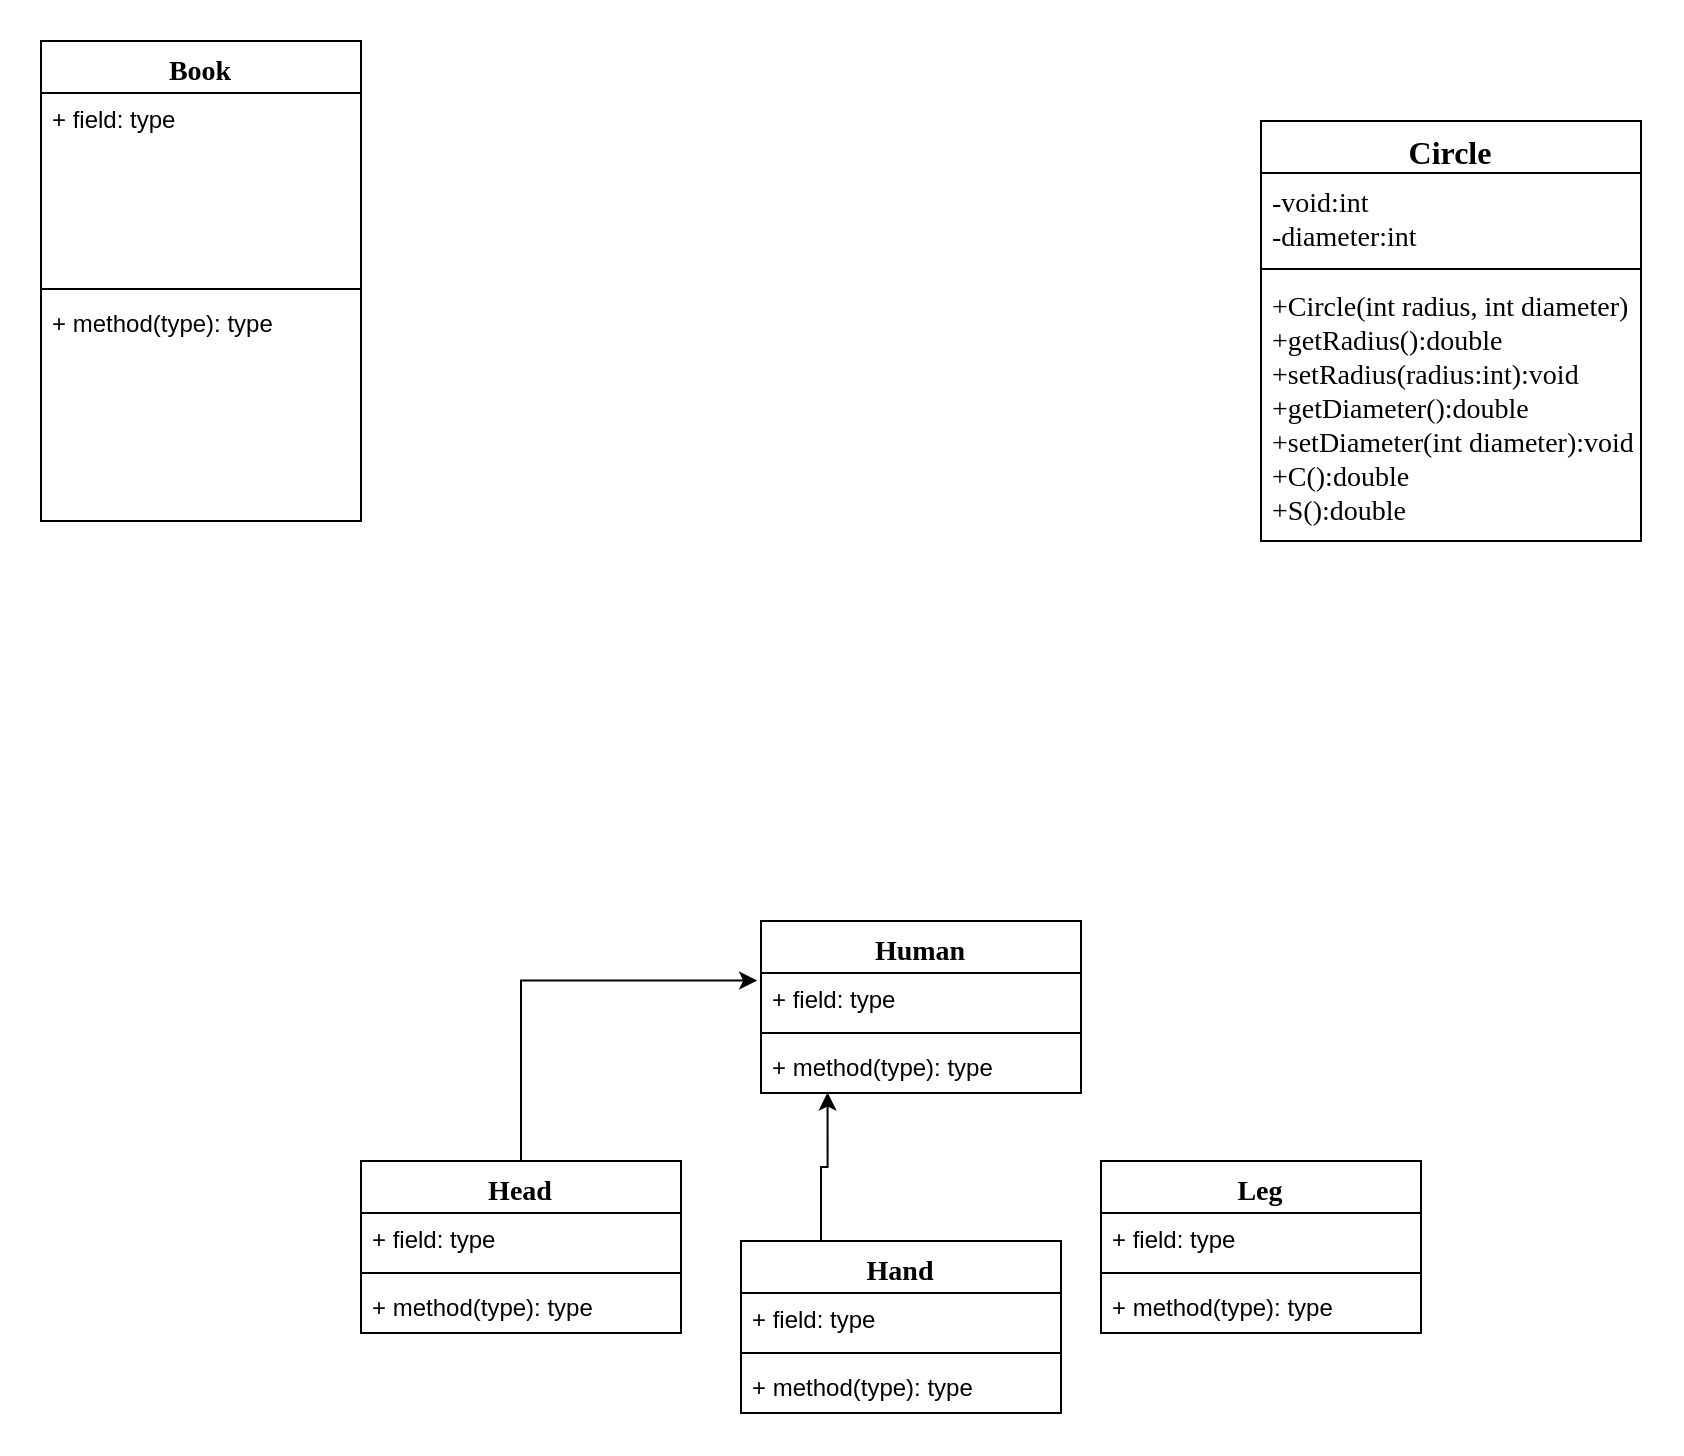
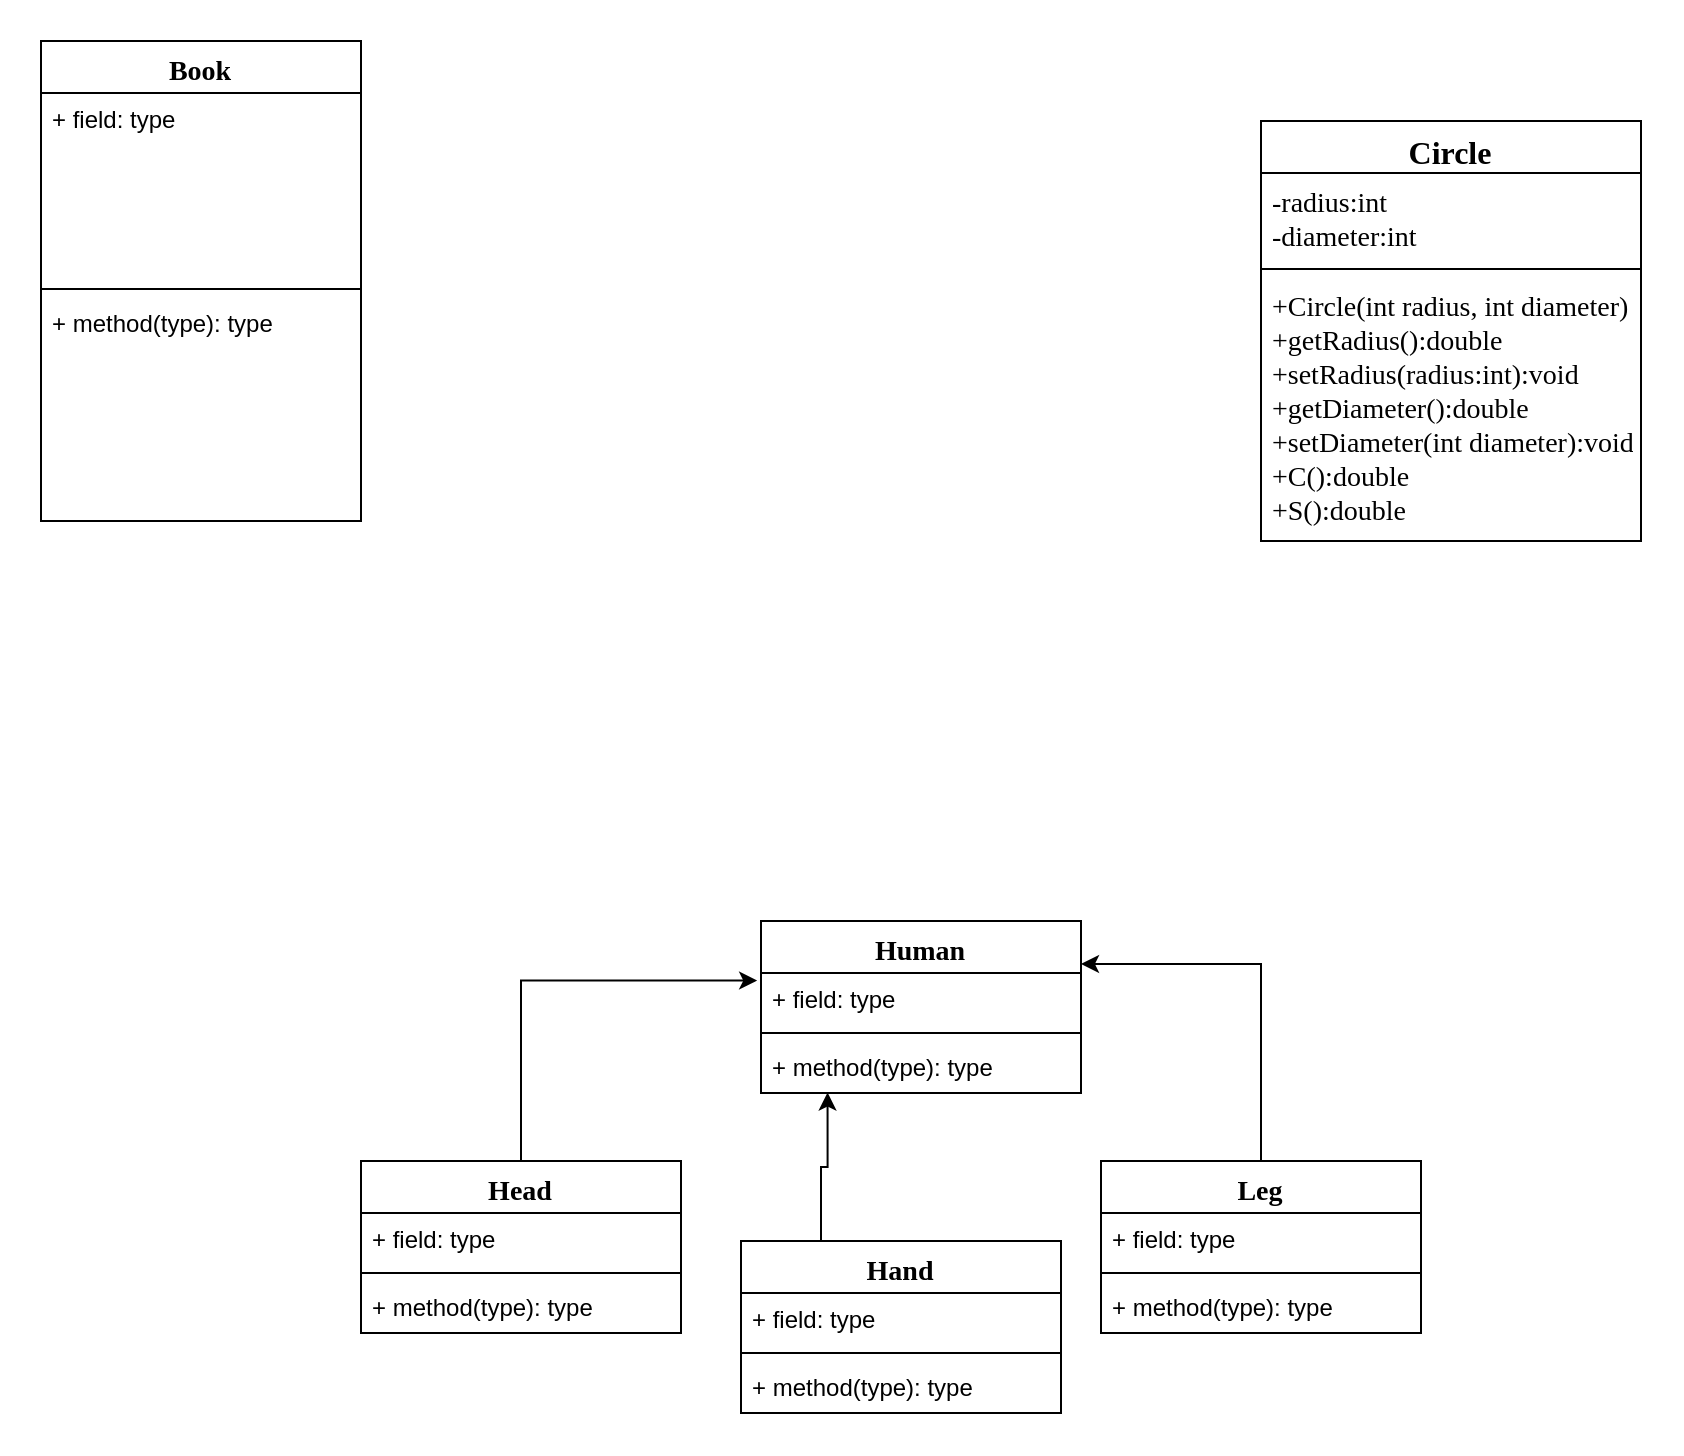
  <mxCell id="0" />
  <mxCell id="1" parent="0" />
  <mxCell id="2" value="Circle" style="swimlane;fontStyle=1;align=center;verticalAlign=top;childLayout=stackLayout;horizontal=1;startSize=26;horizontalStack=0;resizeParent=1;resizeParentMax=0;resizeLast=0;collapsible=1;marginBottom=0;fontFamily=Times New Roman;fontSize=16;" vertex="1" parent="1"><mxGeometry x="630" y="60" width="190" height="210" as="geometry" /></mxCell>
- <mxCell id="3" value="-void:int&#10;-diameter:int" style="text;strokeColor=none;fillColor=none;align=left;verticalAlign=top;spacingLeft=4;spacingRight=4;overflow=hidden;rotatable=0;points=[[0,0.5],[1,0.5]];portConstraint=eastwest;fontSize=14;fontFamily=Times New Roman;" vertex="1" parent="2"><mxGeometry y="26" width="190" height="44" as="geometry" /></mxCell>
+ <mxCell id="3" value="-radius:int&#10;-diameter:int" style="text;strokeColor=none;fillColor=none;align=left;verticalAlign=top;spacingLeft=4;spacingRight=4;overflow=hidden;rotatable=0;points=[[0,0.5],[1,0.5]];portConstraint=eastwest;fontSize=14;fontFamily=Times New Roman;" vertex="1" parent="2"><mxGeometry y="26" width="190" height="44" as="geometry" /></mxCell>
  <mxCell id="4" value="" style="line;strokeWidth=1;fillColor=none;align=left;verticalAlign=middle;spacingTop=-1;spacingLeft=3;spacingRight=3;rotatable=0;labelPosition=right;points=[];portConstraint=eastwest;" vertex="1" parent="2"><mxGeometry y="70" width="190" height="8" as="geometry" /></mxCell>
  <mxCell id="5" value="+Circle(int radius, int diameter)&#10;+getRadius():double&#10;+setRadius(radius:int):void&#10;+getDiameter():double&#10;+setDiameter(int diameter):void&#10;+C():double&#10;+S():double" style="text;strokeColor=none;fillColor=none;align=left;verticalAlign=top;spacingLeft=4;spacingRight=4;overflow=hidden;rotatable=0;points=[[0,0.5],[1,0.5]];portConstraint=eastwest;fontSize=14;fontFamily=Times New Roman;" vertex="1" parent="2"><mxGeometry y="78" width="190" height="132" as="geometry" /></mxCell>
  <mxCell id="6" value="Book" style="swimlane;fontStyle=1;align=center;verticalAlign=top;childLayout=stackLayout;horizontal=1;startSize=26;horizontalStack=0;resizeParent=1;resizeParentMax=0;resizeLast=0;collapsible=1;marginBottom=0;fontFamily=Times New Roman;fontSize=14;" vertex="1" parent="1"><mxGeometry x="20" y="20" width="160" height="240" as="geometry" /></mxCell>
  <mxCell id="7" value="+ field: type" style="text;strokeColor=none;fillColor=none;align=left;verticalAlign=top;spacingLeft=4;spacingRight=4;overflow=hidden;rotatable=0;points=[[0,0.5],[1,0.5]];portConstraint=eastwest;" vertex="1" parent="6"><mxGeometry y="26" width="160" height="94" as="geometry" /></mxCell>
  <mxCell id="8" value="" style="line;strokeWidth=1;fillColor=none;align=left;verticalAlign=middle;spacingTop=-1;spacingLeft=3;spacingRight=3;rotatable=0;labelPosition=right;points=[];portConstraint=eastwest;" vertex="1" parent="6"><mxGeometry y="120" width="160" height="8" as="geometry" /></mxCell>
  <mxCell id="9" value="+ method(type): type" style="text;strokeColor=none;fillColor=none;align=left;verticalAlign=top;spacingLeft=4;spacingRight=4;overflow=hidden;rotatable=0;points=[[0,0.5],[1,0.5]];portConstraint=eastwest;" vertex="1" parent="6"><mxGeometry y="128" width="160" height="112" as="geometry" /></mxCell>
  <mxCell id="10" value="Human" style="swimlane;fontStyle=1;align=center;verticalAlign=top;childLayout=stackLayout;horizontal=1;startSize=26;horizontalStack=0;resizeParent=1;resizeParentMax=0;resizeLast=0;collapsible=1;marginBottom=0;fontFamily=Times New Roman;fontSize=14;" vertex="1" parent="1"><mxGeometry x="380" y="460" width="160" height="86" as="geometry" /></mxCell>
  <mxCell id="11" value="+ field: type" style="text;strokeColor=none;fillColor=none;align=left;verticalAlign=top;spacingLeft=4;spacingRight=4;overflow=hidden;rotatable=0;points=[[0,0.5],[1,0.5]];portConstraint=eastwest;" vertex="1" parent="10"><mxGeometry y="26" width="160" height="26" as="geometry" /></mxCell>
  <mxCell id="12" value="" style="line;strokeWidth=1;fillColor=none;align=left;verticalAlign=middle;spacingTop=-1;spacingLeft=3;spacingRight=3;rotatable=0;labelPosition=right;points=[];portConstraint=eastwest;" vertex="1" parent="10"><mxGeometry y="52" width="160" height="8" as="geometry" /></mxCell>
  <mxCell id="13" value="+ method(type): type" style="text;strokeColor=none;fillColor=none;align=left;verticalAlign=top;spacingLeft=4;spacingRight=4;overflow=hidden;rotatable=0;points=[[0,0.5],[1,0.5]];portConstraint=eastwest;" vertex="1" parent="10"><mxGeometry y="60" width="160" height="26" as="geometry" /></mxCell>
+ <mxCell id="14" style="edgeStyle=orthogonalEdgeStyle;rounded=0;orthogonalLoop=1;jettySize=auto;html=1;exitX=0.5;exitY=0;exitDx=0;exitDy=0;entryX=1;entryY=0.25;entryDx=0;entryDy=0;fontFamily=Times New Roman;fontSize=14;" edge="1" parent="1" source="25" target="10"><mxGeometry relative="1" as="geometry" /></mxCell>
  <mxCell id="15" style="edgeStyle=orthogonalEdgeStyle;rounded=0;orthogonalLoop=1;jettySize=auto;html=1;exitX=0.5;exitY=0;exitDx=0;exitDy=0;entryX=-0.012;entryY=0.146;entryDx=0;entryDy=0;entryPerimeter=0;fontFamily=Times New Roman;fontSize=14;" edge="1" parent="1" source="21" target="11"><mxGeometry relative="1" as="geometry" /></mxCell>
  <mxCell id="16" style="edgeStyle=orthogonalEdgeStyle;rounded=0;orthogonalLoop=1;jettySize=auto;html=1;exitX=0.25;exitY=0;exitDx=0;exitDy=0;entryX=0.208;entryY=0.992;entryDx=0;entryDy=0;entryPerimeter=0;fontFamily=Times New Roman;fontSize=14;" edge="1" parent="1" source="17" target="13"><mxGeometry relative="1" as="geometry" /></mxCell>
  <mxCell id="17" value="Hand" style="swimlane;fontStyle=1;align=center;verticalAlign=top;childLayout=stackLayout;horizontal=1;startSize=26;horizontalStack=0;resizeParent=1;resizeParentMax=0;resizeLast=0;collapsible=1;marginBottom=0;fontFamily=Times New Roman;fontSize=14;" vertex="1" parent="1"><mxGeometry x="370" y="620" width="160" height="86" as="geometry" /></mxCell>
  <mxCell id="18" value="+ field: type" style="text;strokeColor=none;fillColor=none;align=left;verticalAlign=top;spacingLeft=4;spacingRight=4;overflow=hidden;rotatable=0;points=[[0,0.5],[1,0.5]];portConstraint=eastwest;" vertex="1" parent="17"><mxGeometry y="26" width="160" height="26" as="geometry" /></mxCell>
  <mxCell id="19" value="" style="line;strokeWidth=1;fillColor=none;align=left;verticalAlign=middle;spacingTop=-1;spacingLeft=3;spacingRight=3;rotatable=0;labelPosition=right;points=[];portConstraint=eastwest;" vertex="1" parent="17"><mxGeometry y="52" width="160" height="8" as="geometry" /></mxCell>
  <mxCell id="20" value="+ method(type): type" style="text;strokeColor=none;fillColor=none;align=left;verticalAlign=top;spacingLeft=4;spacingRight=4;overflow=hidden;rotatable=0;points=[[0,0.5],[1,0.5]];portConstraint=eastwest;" vertex="1" parent="17"><mxGeometry y="60" width="160" height="26" as="geometry" /></mxCell>
  <mxCell id="21" value="Head" style="swimlane;fontStyle=1;align=center;verticalAlign=top;childLayout=stackLayout;horizontal=1;startSize=26;horizontalStack=0;resizeParent=1;resizeParentMax=0;resizeLast=0;collapsible=1;marginBottom=0;fontFamily=Times New Roman;fontSize=14;" vertex="1" parent="1"><mxGeometry x="180" y="580" width="160" height="86" as="geometry" /></mxCell>
  <mxCell id="22" value="+ field: type" style="text;strokeColor=none;fillColor=none;align=left;verticalAlign=top;spacingLeft=4;spacingRight=4;overflow=hidden;rotatable=0;points=[[0,0.5],[1,0.5]];portConstraint=eastwest;" vertex="1" parent="21"><mxGeometry y="26" width="160" height="26" as="geometry" /></mxCell>
  <mxCell id="23" value="" style="line;strokeWidth=1;fillColor=none;align=left;verticalAlign=middle;spacingTop=-1;spacingLeft=3;spacingRight=3;rotatable=0;labelPosition=right;points=[];portConstraint=eastwest;" vertex="1" parent="21"><mxGeometry y="52" width="160" height="8" as="geometry" /></mxCell>
  <mxCell id="24" value="+ method(type): type" style="text;strokeColor=none;fillColor=none;align=left;verticalAlign=top;spacingLeft=4;spacingRight=4;overflow=hidden;rotatable=0;points=[[0,0.5],[1,0.5]];portConstraint=eastwest;" vertex="1" parent="21"><mxGeometry y="60" width="160" height="26" as="geometry" /></mxCell>
  <mxCell id="25" value="Leg" style="swimlane;fontStyle=1;align=center;verticalAlign=top;childLayout=stackLayout;horizontal=1;startSize=26;horizontalStack=0;resizeParent=1;resizeParentMax=0;resizeLast=0;collapsible=1;marginBottom=0;fontFamily=Times New Roman;fontSize=14;" vertex="1" parent="1"><mxGeometry x="550" y="580" width="160" height="86" as="geometry" /></mxCell>
  <mxCell id="26" value="+ field: type" style="text;strokeColor=none;fillColor=none;align=left;verticalAlign=top;spacingLeft=4;spacingRight=4;overflow=hidden;rotatable=0;points=[[0,0.5],[1,0.5]];portConstraint=eastwest;" vertex="1" parent="25"><mxGeometry y="26" width="160" height="26" as="geometry" /></mxCell>
  <mxCell id="27" value="" style="line;strokeWidth=1;fillColor=none;align=left;verticalAlign=middle;spacingTop=-1;spacingLeft=3;spacingRight=3;rotatable=0;labelPosition=right;points=[];portConstraint=eastwest;" vertex="1" parent="25"><mxGeometry y="52" width="160" height="8" as="geometry" /></mxCell>
  <mxCell id="28" value="+ method(type): type" style="text;strokeColor=none;fillColor=none;align=left;verticalAlign=top;spacingLeft=4;spacingRight=4;overflow=hidden;rotatable=0;points=[[0,0.5],[1,0.5]];portConstraint=eastwest;" vertex="1" parent="25"><mxGeometry y="60" width="160" height="26" as="geometry" /></mxCell>
